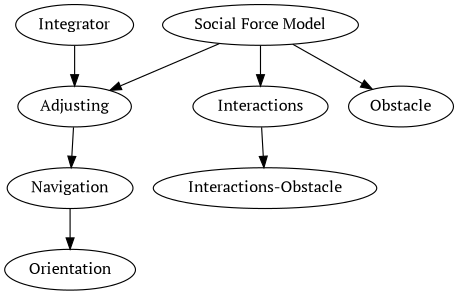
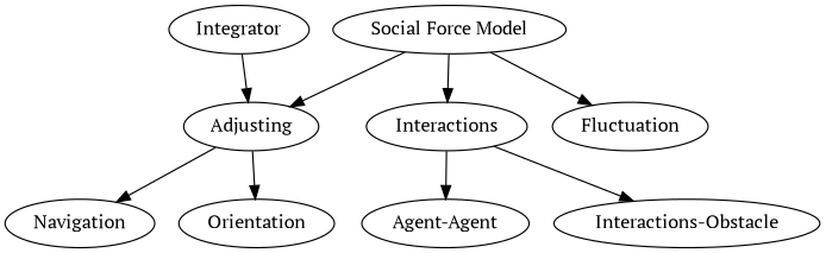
  digraph {
    fontname="PT Serif"
    node [fontname="PT Serif"]
    edge [fontname="PT Serif"]
    Integrator
    Adjusting
    "Social Force Model"
    Interactions
-   Fluctuation [label=Obstacle]
+   Fluctuation
+   "Agent-Agent"
    n7 [label="Interactions-Obstacle"]
    Navigation
    Orientation
    Integrator -> Adjusting
    Adjusting -> Navigation
-   Navigation -> Orientation
+   Adjusting -> Orientation
    "Social Force Model" -> Adjusting
    "Social Force Model" -> Interactions
    "Social Force Model" -> Fluctuation
+   Interactions -> "Agent-Agent"
    Interactions -> n7
  }
